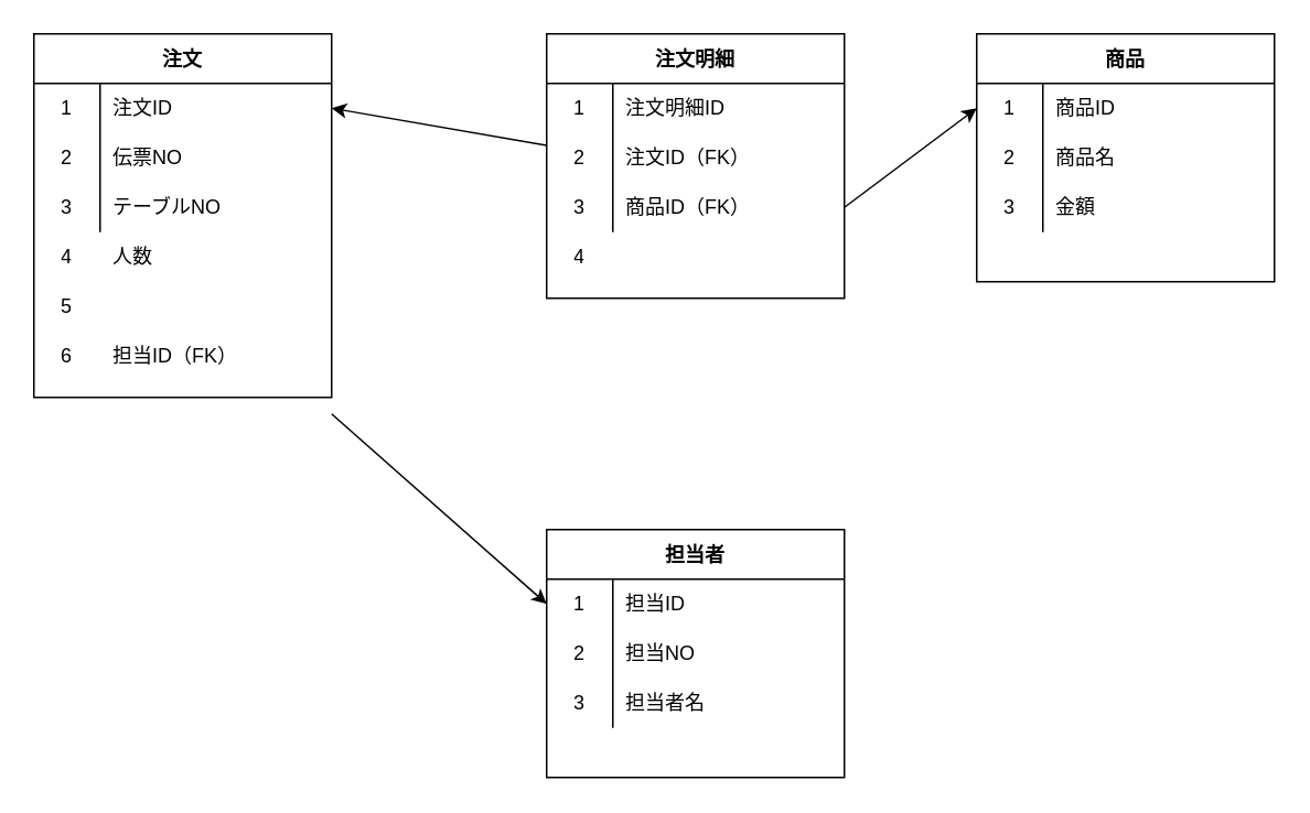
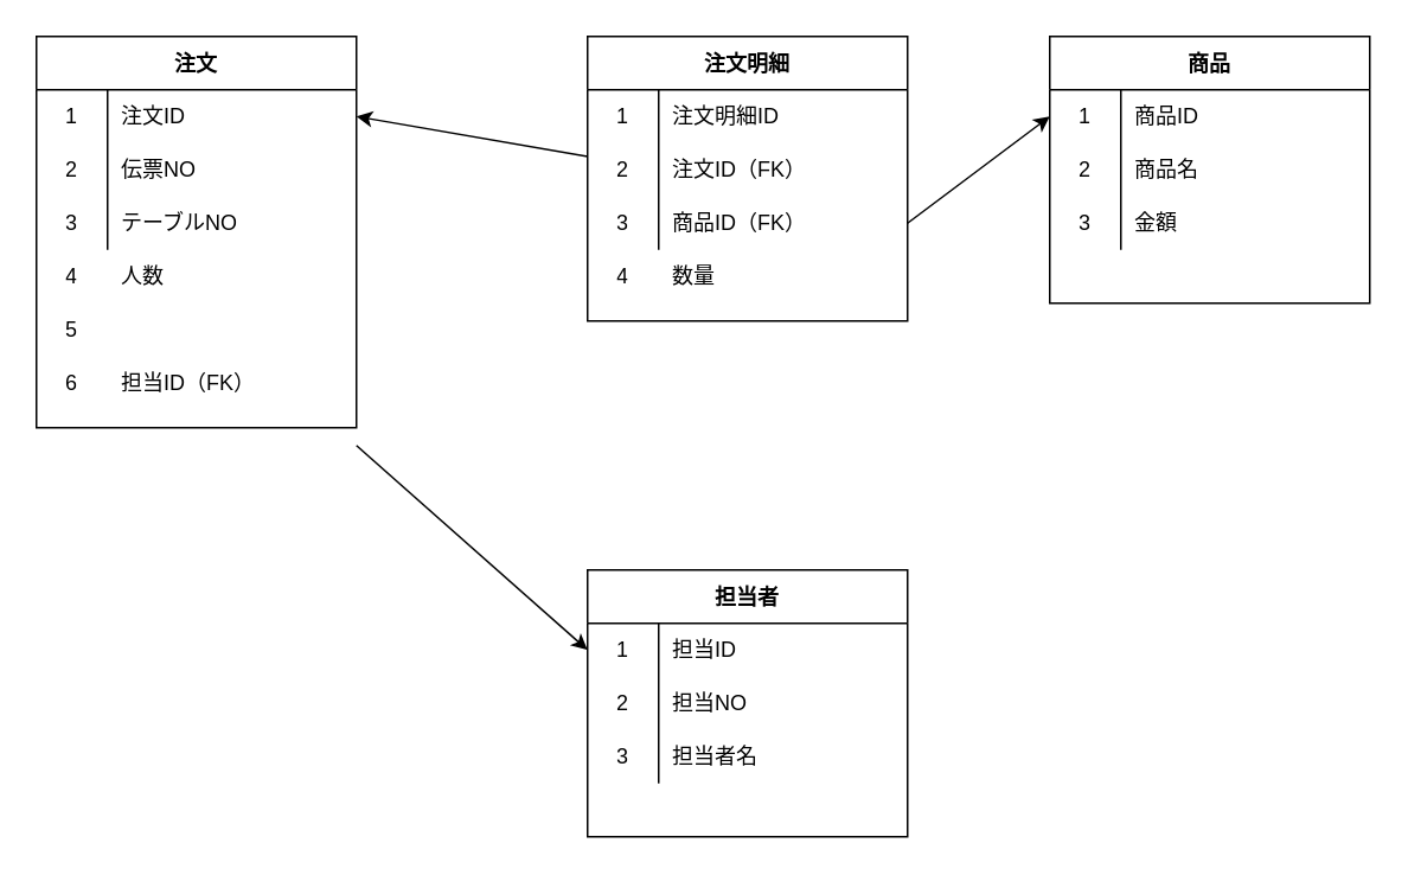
  <mxCell id="0" />
  <mxCell id="1" parent="0" />
  <mxCell id="2" value="注文" style="shape=table;startSize=30;container=1;collapsible=0;childLayout=tableLayout;fixedRows=1;rowLines=0;fontStyle=1;" vertex="1" parent="1"><mxGeometry x="20" y="20" width="180" height="220" as="geometry" /></mxCell>
  <mxCell id="3" value="" style="shape=tableRow;horizontal=0;startSize=0;swimlaneHead=0;swimlaneBody=0;top=0;left=0;bottom=0;right=0;collapsible=0;dropTarget=0;fillColor=none;points=[[0,0.5],[1,0.5]];portConstraint=eastwest;" vertex="1" parent="2"><mxGeometry y="30" width="180" height="30" as="geometry" /></mxCell>
  <mxCell id="4" value="1" style="shape=partialRectangle;html=1;whiteSpace=wrap;connectable=0;fillColor=none;top=0;left=0;bottom=0;right=0;overflow=hidden;pointerEvents=1;" vertex="1" parent="3"><mxGeometry width="40" height="30" as="geometry"><mxRectangle width="40" height="30" as="alternateBounds" /></mxGeometry></mxCell>
  <mxCell id="5" value="注文ID" style="shape=partialRectangle;html=1;whiteSpace=wrap;connectable=0;fillColor=none;top=0;left=0;bottom=0;right=0;align=left;spacingLeft=6;overflow=hidden;" vertex="1" parent="3"><mxGeometry x="40" width="140" height="30" as="geometry"><mxRectangle width="140" height="30" as="alternateBounds" /></mxGeometry></mxCell>
  <mxCell id="6" value="" style="shape=tableRow;horizontal=0;startSize=0;swimlaneHead=0;swimlaneBody=0;top=0;left=0;bottom=0;right=0;collapsible=0;dropTarget=0;fillColor=none;points=[[0,0.5],[1,0.5]];portConstraint=eastwest;" vertex="1" parent="2"><mxGeometry y="60" width="180" height="30" as="geometry" /></mxCell>
  <mxCell id="7" value="2" style="shape=partialRectangle;html=1;whiteSpace=wrap;connectable=0;fillColor=none;top=0;left=0;bottom=0;right=0;overflow=hidden;" vertex="1" parent="6"><mxGeometry width="40" height="30" as="geometry"><mxRectangle width="40" height="30" as="alternateBounds" /></mxGeometry></mxCell>
  <mxCell id="8" value="伝票NO" style="shape=partialRectangle;html=1;whiteSpace=wrap;connectable=0;fillColor=none;top=0;left=0;bottom=0;right=0;align=left;spacingLeft=6;overflow=hidden;" vertex="1" parent="6"><mxGeometry x="40" width="140" height="30" as="geometry"><mxRectangle width="140" height="30" as="alternateBounds" /></mxGeometry></mxCell>
  <mxCell id="9" value="" style="shape=tableRow;horizontal=0;startSize=0;swimlaneHead=0;swimlaneBody=0;top=0;left=0;bottom=0;right=0;collapsible=0;dropTarget=0;fillColor=none;points=[[0,0.5],[1,0.5]];portConstraint=eastwest;" vertex="1" parent="2"><mxGeometry y="90" width="180" height="30" as="geometry" /></mxCell>
  <mxCell id="10" value="3" style="shape=partialRectangle;html=1;whiteSpace=wrap;connectable=0;fillColor=none;top=0;left=0;bottom=0;right=0;overflow=hidden;" vertex="1" parent="9"><mxGeometry width="40" height="30" as="geometry"><mxRectangle width="40" height="30" as="alternateBounds" /></mxGeometry></mxCell>
  <mxCell id="11" value="テーブルNO" style="shape=partialRectangle;html=1;whiteSpace=wrap;connectable=0;fillColor=none;top=0;left=0;bottom=0;right=0;align=left;spacingLeft=6;overflow=hidden;" vertex="1" parent="9"><mxGeometry x="40" width="140" height="30" as="geometry"><mxRectangle width="140" height="30" as="alternateBounds" /></mxGeometry></mxCell>
  <mxCell id="12" value="4" style="shape=partialRectangle;html=1;whiteSpace=wrap;connectable=0;fillColor=none;top=0;left=0;bottom=0;right=0;overflow=hidden;" vertex="1" parent="1"><mxGeometry x="20" y="140" width="40" height="30" as="geometry"><mxRectangle width="40" height="30" as="alternateBounds" /></mxGeometry></mxCell>
  <mxCell id="13" value="人数" style="shape=partialRectangle;html=1;whiteSpace=wrap;connectable=0;fillColor=none;top=0;left=0;bottom=0;right=0;align=left;spacingLeft=6;overflow=hidden;" vertex="1" parent="1"><mxGeometry x="60" y="140" width="140" height="30" as="geometry"><mxRectangle width="140" height="30" as="alternateBounds" /></mxGeometry></mxCell>
  <mxCell id="14" value="5" style="shape=partialRectangle;html=1;whiteSpace=wrap;connectable=0;fillColor=none;top=0;left=0;bottom=0;right=0;overflow=hidden;" vertex="1" parent="1"><mxGeometry x="20" y="170" width="40" height="30" as="geometry"><mxRectangle width="40" height="30" as="alternateBounds" /></mxGeometry></mxCell>
  <mxCell id="15" value="6" style="shape=partialRectangle;html=1;whiteSpace=wrap;connectable=0;fillColor=none;top=0;left=0;bottom=0;right=0;overflow=hidden;" vertex="1" parent="1"><mxGeometry x="20" y="200" width="40" height="30" as="geometry"><mxRectangle width="40" height="30" as="alternateBounds" /></mxGeometry></mxCell>
  <mxCell id="16" value="注文明細" style="shape=table;startSize=30;container=1;collapsible=0;childLayout=tableLayout;fixedRows=1;rowLines=0;fontStyle=1;" vertex="1" parent="1"><mxGeometry x="330" y="20" width="180" height="160" as="geometry" /></mxCell>
  <mxCell id="17" value="" style="shape=tableRow;horizontal=0;startSize=0;swimlaneHead=0;swimlaneBody=0;top=0;left=0;bottom=0;right=0;collapsible=0;dropTarget=0;fillColor=none;points=[[0,0.5],[1,0.5]];portConstraint=eastwest;" vertex="1" parent="16"><mxGeometry y="30" width="180" height="30" as="geometry" /></mxCell>
  <mxCell id="18" value="1" style="shape=partialRectangle;html=1;whiteSpace=wrap;connectable=0;fillColor=none;top=0;left=0;bottom=0;right=0;overflow=hidden;pointerEvents=1;" vertex="1" parent="17"><mxGeometry width="40" height="30" as="geometry"><mxRectangle width="40" height="30" as="alternateBounds" /></mxGeometry></mxCell>
  <mxCell id="19" value="注文明細ID" style="shape=partialRectangle;html=1;whiteSpace=wrap;connectable=0;fillColor=none;top=0;left=0;bottom=0;right=0;align=left;spacingLeft=6;overflow=hidden;" vertex="1" parent="17"><mxGeometry x="40" width="140" height="30" as="geometry"><mxRectangle width="140" height="30" as="alternateBounds" /></mxGeometry></mxCell>
  <mxCell id="20" value="" style="shape=tableRow;horizontal=0;startSize=0;swimlaneHead=0;swimlaneBody=0;top=0;left=0;bottom=0;right=0;collapsible=0;dropTarget=0;fillColor=none;points=[[0,0.5],[1,0.5]];portConstraint=eastwest;" vertex="1" parent="16"><mxGeometry y="60" width="180" height="30" as="geometry" /></mxCell>
  <mxCell id="21" value="2" style="shape=partialRectangle;html=1;whiteSpace=wrap;connectable=0;fillColor=none;top=0;left=0;bottom=0;right=0;overflow=hidden;" vertex="1" parent="20"><mxGeometry width="40" height="30" as="geometry"><mxRectangle width="40" height="30" as="alternateBounds" /></mxGeometry></mxCell>
  <mxCell id="22" value="注文ID（FK）" style="shape=partialRectangle;html=1;whiteSpace=wrap;connectable=0;fillColor=none;top=0;left=0;bottom=0;right=0;align=left;spacingLeft=6;overflow=hidden;" vertex="1" parent="20"><mxGeometry x="40" width="140" height="30" as="geometry"><mxRectangle width="140" height="30" as="alternateBounds" /></mxGeometry></mxCell>
  <mxCell id="23" value="" style="shape=tableRow;horizontal=0;startSize=0;swimlaneHead=0;swimlaneBody=0;top=0;left=0;bottom=0;right=0;collapsible=0;dropTarget=0;fillColor=none;points=[[0,0.5],[1,0.5]];portConstraint=eastwest;" vertex="1" parent="16"><mxGeometry y="90" width="180" height="30" as="geometry" /></mxCell>
  <mxCell id="24" value="3" style="shape=partialRectangle;html=1;whiteSpace=wrap;connectable=0;fillColor=none;top=0;left=0;bottom=0;right=0;overflow=hidden;" vertex="1" parent="23"><mxGeometry width="40" height="30" as="geometry"><mxRectangle width="40" height="30" as="alternateBounds" /></mxGeometry></mxCell>
  <mxCell id="25" value="商品ID（FK）" style="shape=partialRectangle;html=1;whiteSpace=wrap;connectable=0;fillColor=none;top=0;left=0;bottom=0;right=0;align=left;spacingLeft=6;overflow=hidden;" vertex="1" parent="23"><mxGeometry x="40" width="140" height="30" as="geometry"><mxRectangle width="140" height="30" as="alternateBounds" /></mxGeometry></mxCell>
+ <mxCell id="26" value="数量" style="shape=partialRectangle;html=1;whiteSpace=wrap;connectable=0;fillColor=none;top=0;left=0;bottom=0;right=0;align=left;spacingLeft=6;overflow=hidden;" vertex="1" parent="1"><mxGeometry x="370" y="140" width="140" height="30" as="geometry"><mxRectangle width="140" height="30" as="alternateBounds" /></mxGeometry></mxCell>
  <mxCell id="27" value="4" style="shape=partialRectangle;html=1;whiteSpace=wrap;connectable=0;fillColor=none;top=0;left=0;bottom=0;right=0;overflow=hidden;" vertex="1" parent="1"><mxGeometry x="330" y="140" width="40" height="30" as="geometry"><mxRectangle width="40" height="30" as="alternateBounds" /></mxGeometry></mxCell>
  <mxCell id="28" value="商品" style="shape=table;startSize=30;container=1;collapsible=0;childLayout=tableLayout;fixedRows=1;rowLines=0;fontStyle=1;" vertex="1" parent="1"><mxGeometry x="590" y="20" width="180" height="150" as="geometry" /></mxCell>
  <mxCell id="29" value="" style="shape=tableRow;horizontal=0;startSize=0;swimlaneHead=0;swimlaneBody=0;top=0;left=0;bottom=0;right=0;collapsible=0;dropTarget=0;fillColor=none;points=[[0,0.5],[1,0.5]];portConstraint=eastwest;" vertex="1" parent="28"><mxGeometry y="30" width="180" height="30" as="geometry" /></mxCell>
  <mxCell id="30" value="1" style="shape=partialRectangle;html=1;whiteSpace=wrap;connectable=0;fillColor=none;top=0;left=0;bottom=0;right=0;overflow=hidden;pointerEvents=1;" vertex="1" parent="29"><mxGeometry width="40" height="30" as="geometry"><mxRectangle width="40" height="30" as="alternateBounds" /></mxGeometry></mxCell>
  <mxCell id="31" value="商品ID" style="shape=partialRectangle;html=1;whiteSpace=wrap;connectable=0;fillColor=none;top=0;left=0;bottom=0;right=0;align=left;spacingLeft=6;overflow=hidden;" vertex="1" parent="29"><mxGeometry x="40" width="140" height="30" as="geometry"><mxRectangle width="140" height="30" as="alternateBounds" /></mxGeometry></mxCell>
  <mxCell id="32" value="" style="shape=tableRow;horizontal=0;startSize=0;swimlaneHead=0;swimlaneBody=0;top=0;left=0;bottom=0;right=0;collapsible=0;dropTarget=0;fillColor=none;points=[[0,0.5],[1,0.5]];portConstraint=eastwest;" vertex="1" parent="28"><mxGeometry y="60" width="180" height="30" as="geometry" /></mxCell>
  <mxCell id="33" value="2" style="shape=partialRectangle;html=1;whiteSpace=wrap;connectable=0;fillColor=none;top=0;left=0;bottom=0;right=0;overflow=hidden;" vertex="1" parent="32"><mxGeometry width="40" height="30" as="geometry"><mxRectangle width="40" height="30" as="alternateBounds" /></mxGeometry></mxCell>
  <mxCell id="34" value="商品名" style="shape=partialRectangle;html=1;whiteSpace=wrap;connectable=0;fillColor=none;top=0;left=0;bottom=0;right=0;align=left;spacingLeft=6;overflow=hidden;" vertex="1" parent="32"><mxGeometry x="40" width="140" height="30" as="geometry"><mxRectangle width="140" height="30" as="alternateBounds" /></mxGeometry></mxCell>
  <mxCell id="35" value="" style="shape=tableRow;horizontal=0;startSize=0;swimlaneHead=0;swimlaneBody=0;top=0;left=0;bottom=0;right=0;collapsible=0;dropTarget=0;fillColor=none;points=[[0,0.5],[1,0.5]];portConstraint=eastwest;" vertex="1" parent="28"><mxGeometry y="90" width="180" height="30" as="geometry" /></mxCell>
  <mxCell id="36" value="3" style="shape=partialRectangle;html=1;whiteSpace=wrap;connectable=0;fillColor=none;top=0;left=0;bottom=0;right=0;overflow=hidden;" vertex="1" parent="35"><mxGeometry width="40" height="30" as="geometry"><mxRectangle width="40" height="30" as="alternateBounds" /></mxGeometry></mxCell>
  <mxCell id="37" value="金額" style="shape=partialRectangle;html=1;whiteSpace=wrap;connectable=0;fillColor=none;top=0;left=0;bottom=0;right=0;align=left;spacingLeft=6;overflow=hidden;" vertex="1" parent="35"><mxGeometry x="40" width="140" height="30" as="geometry"><mxRectangle width="140" height="30" as="alternateBounds" /></mxGeometry></mxCell>
  <mxCell id="38" value="担当者" style="shape=table;startSize=30;container=1;collapsible=0;childLayout=tableLayout;fixedRows=1;rowLines=0;fontStyle=1;" vertex="1" parent="1"><mxGeometry x="330" y="320" width="180" height="150" as="geometry" /></mxCell>
  <mxCell id="39" value="" style="shape=tableRow;horizontal=0;startSize=0;swimlaneHead=0;swimlaneBody=0;top=0;left=0;bottom=0;right=0;collapsible=0;dropTarget=0;fillColor=none;points=[[0,0.5],[1,0.5]];portConstraint=eastwest;" vertex="1" parent="38"><mxGeometry y="30" width="180" height="30" as="geometry" /></mxCell>
  <mxCell id="40" value="1" style="shape=partialRectangle;html=1;whiteSpace=wrap;connectable=0;fillColor=none;top=0;left=0;bottom=0;right=0;overflow=hidden;pointerEvents=1;" vertex="1" parent="39"><mxGeometry width="40" height="30" as="geometry"><mxRectangle width="40" height="30" as="alternateBounds" /></mxGeometry></mxCell>
  <mxCell id="41" value="担当ID" style="shape=partialRectangle;html=1;whiteSpace=wrap;connectable=0;fillColor=none;top=0;left=0;bottom=0;right=0;align=left;spacingLeft=6;overflow=hidden;" vertex="1" parent="39"><mxGeometry x="40" width="140" height="30" as="geometry"><mxRectangle width="140" height="30" as="alternateBounds" /></mxGeometry></mxCell>
  <mxCell id="42" value="" style="shape=tableRow;horizontal=0;startSize=0;swimlaneHead=0;swimlaneBody=0;top=0;left=0;bottom=0;right=0;collapsible=0;dropTarget=0;fillColor=none;points=[[0,0.5],[1,0.5]];portConstraint=eastwest;" vertex="1" parent="38"><mxGeometry y="60" width="180" height="30" as="geometry" /></mxCell>
  <mxCell id="43" value="2" style="shape=partialRectangle;html=1;whiteSpace=wrap;connectable=0;fillColor=none;top=0;left=0;bottom=0;right=0;overflow=hidden;" vertex="1" parent="42"><mxGeometry width="40" height="30" as="geometry"><mxRectangle width="40" height="30" as="alternateBounds" /></mxGeometry></mxCell>
  <mxCell id="44" value="担当NO" style="shape=partialRectangle;html=1;whiteSpace=wrap;connectable=0;fillColor=none;top=0;left=0;bottom=0;right=0;align=left;spacingLeft=6;overflow=hidden;" vertex="1" parent="42"><mxGeometry x="40" width="140" height="30" as="geometry"><mxRectangle width="140" height="30" as="alternateBounds" /></mxGeometry></mxCell>
  <mxCell id="45" value="" style="shape=tableRow;horizontal=0;startSize=0;swimlaneHead=0;swimlaneBody=0;top=0;left=0;bottom=0;right=0;collapsible=0;dropTarget=0;fillColor=none;points=[[0,0.5],[1,0.5]];portConstraint=eastwest;" vertex="1" parent="38"><mxGeometry y="90" width="180" height="30" as="geometry" /></mxCell>
  <mxCell id="46" value="3" style="shape=partialRectangle;html=1;whiteSpace=wrap;connectable=0;fillColor=none;top=0;left=0;bottom=0;right=0;overflow=hidden;" vertex="1" parent="45"><mxGeometry width="40" height="30" as="geometry"><mxRectangle width="40" height="30" as="alternateBounds" /></mxGeometry></mxCell>
  <mxCell id="47" value="担当者名" style="shape=partialRectangle;html=1;whiteSpace=wrap;connectable=0;fillColor=none;top=0;left=0;bottom=0;right=0;align=left;spacingLeft=6;overflow=hidden;" vertex="1" parent="45"><mxGeometry x="40" width="140" height="30" as="geometry"><mxRectangle width="140" height="30" as="alternateBounds" /></mxGeometry></mxCell>
  <mxCell id="48" value="担当ID（FK）" style="shape=partialRectangle;html=1;whiteSpace=wrap;connectable=0;fillColor=none;top=0;left=0;bottom=0;right=0;align=left;spacingLeft=6;overflow=hidden;" vertex="1" parent="1"><mxGeometry x="60" y="200" width="140" height="30" as="geometry"><mxRectangle width="140" height="30" as="alternateBounds" /></mxGeometry></mxCell>
  <mxCell id="49" value="" style="endArrow=classic;html=1;rounded=0;entryX=0;entryY=0.5;entryDx=0;entryDy=0;" edge="1" parent="1" target="39"><mxGeometry relative="1" as="geometry"><mxPoint x="200" y="250" as="sourcePoint" /><mxPoint x="430" y="270" as="targetPoint" /></mxGeometry></mxCell>
  <mxCell id="50" value="" style="endArrow=classic;html=1;rounded=0;entryX=1;entryY=0.5;entryDx=0;entryDy=0;" edge="1" parent="1" target="3"><mxGeometry relative="1" as="geometry"><mxPoint x="330" y="87.5" as="sourcePoint" /><mxPoint x="460" y="202.5" as="targetPoint" /></mxGeometry></mxCell>
  <mxCell id="51" value="" style="endArrow=classic;html=1;rounded=0;entryX=0;entryY=0.5;entryDx=0;entryDy=0;exitX=1;exitY=0.5;exitDx=0;exitDy=0;" edge="1" parent="1" source="23" target="29"><mxGeometry relative="1" as="geometry"><mxPoint x="514" y="122.5" as="sourcePoint" /><mxPoint x="384" y="100" as="targetPoint" /></mxGeometry></mxCell>
